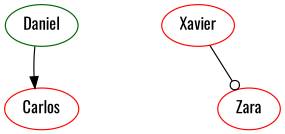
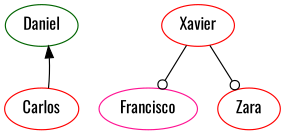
  digraph {
    fontname=Oswald
    node [color=red fontname=Oswald]
    edge [arrowhead=odot fontname=Oswald]
    n1 [color=darkgreen label=Daniel]
    n2 [label=Carlos]
    n3 [label=Xavier]
+   n4 [color=deeppink label=Francisco]
    n5 [label=Zara]
-   n1 -> n2 [arrowhead=normal]
+   n2 -> n1 [arrowhead=normal]
+   n3 -> n4
    n3 -> n5
  }
